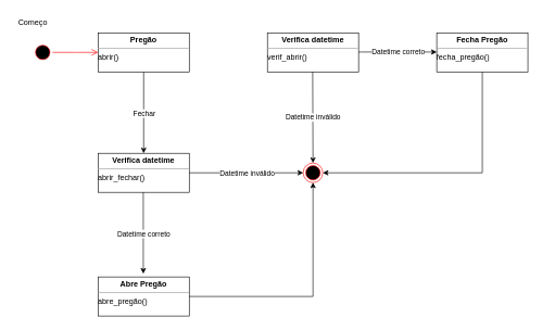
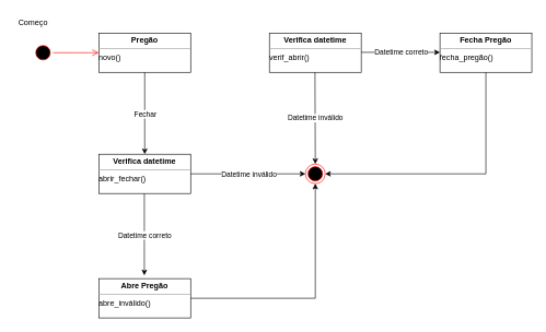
  <mxCell id="0" />
  <mxCell id="1" parent="0" />
  <mxCell id="2" value="" style="ellipse;html=1;shape=startState;fillColor=#000000;strokeColor=#ff0000;" vertex="1" parent="1"><mxGeometry x="50" y="65" width="30" height="30" as="geometry" /></mxCell>
  <mxCell id="3" value="" style="edgeStyle=orthogonalEdgeStyle;html=1;verticalAlign=bottom;endArrow=open;endSize=8;strokeColor=#ff0000;rounded=0;" edge="1" source="2" parent="1"><mxGeometry relative="1" as="geometry"><mxPoint x="150" y="80" as="targetPoint" /></mxGeometry></mxCell>
- <mxCell id="4" value="&lt;p style=&quot;margin:0px;margin-top:4px;text-align:center;&quot;&gt;&lt;b&gt;Pregão&lt;/b&gt;&lt;/p&gt;&lt;hr size=&quot;1&quot;&gt;&lt;div style=&quot;height:2px;&quot;&gt;abrir()&lt;/div&gt;" style="verticalAlign=top;align=left;overflow=fill;fontSize=12;fontFamily=Helvetica;html=1;" vertex="1" parent="1"><mxGeometry x="150" y="50" width="140" height="60" as="geometry" /></mxCell>
+ <mxCell id="4" value="&lt;p style=&quot;margin:0px;margin-top:4px;text-align:center;&quot;&gt;&lt;b&gt;Pregão&lt;/b&gt;&lt;/p&gt;&lt;hr size=&quot;1&quot;&gt;&lt;div style=&quot;height:2px;&quot;&gt;novo()&lt;/div&gt;" style="verticalAlign=top;align=left;overflow=fill;fontSize=12;fontFamily=Helvetica;html=1;" vertex="1" parent="1"><mxGeometry x="150" y="50" width="140" height="60" as="geometry" /></mxCell>
  <mxCell id="5" value="&lt;p style=&quot;margin:0px;margin-top:4px;text-align:center;&quot;&gt;&lt;b&gt;Verifica datetime&lt;/b&gt;&lt;/p&gt;&lt;hr size=&quot;1&quot;&gt;&lt;div style=&quot;height:2px;&quot;&gt;verif_abrir()&lt;/div&gt;" style="verticalAlign=top;align=left;overflow=fill;fontSize=12;fontFamily=Helvetica;html=1;" vertex="1" parent="1"><mxGeometry x="410" y="50" width="140" height="60" as="geometry" /></mxCell>
  <mxCell id="6" value="" style="endArrow=classic;html=1;rounded=0;exitX=0.5;exitY=1;exitDx=0;exitDy=0;" edge="1" parent="1" source="4"><mxGeometry relative="1" as="geometry"><mxPoint x="190" y="225" as="sourcePoint" /><mxPoint x="220" y="235" as="targetPoint" /></mxGeometry></mxCell>
  <mxCell id="7" value="Fechar" style="edgeLabel;resizable=0;html=1;align=center;verticalAlign=middle;" connectable="0" vertex="1" parent="6"><mxGeometry relative="1" as="geometry" /></mxCell>
  <mxCell id="8" value="&lt;p style=&quot;margin:0px;margin-top:4px;text-align:center;&quot;&gt;&lt;b&gt;Verifica datetime&lt;/b&gt;&lt;/p&gt;&lt;hr size=&quot;1&quot;&gt;&lt;div style=&quot;height:2px;&quot;&gt;abrir_fechar()&lt;/div&gt;" style="verticalAlign=top;align=left;overflow=fill;fontSize=12;fontFamily=Helvetica;html=1;" vertex="1" parent="1"><mxGeometry x="150" y="235" width="140" height="60" as="geometry" /></mxCell>
- <mxCell id="9" value="&lt;p style=&quot;margin:0px;margin-top:4px;text-align:center;&quot;&gt;&lt;b&gt;Abre Pregão&lt;/b&gt;&lt;/p&gt;&lt;hr size=&quot;1&quot;&gt;&lt;div style=&quot;height:2px;&quot;&gt;abre_pregão()&lt;/div&gt;" style="verticalAlign=top;align=left;overflow=fill;fontSize=12;fontFamily=Helvetica;html=1;" vertex="1" parent="1"><mxGeometry x="150" y="425" width="140" height="60" as="geometry" /></mxCell>
+ <mxCell id="9" value="&lt;p style=&quot;margin:0px;margin-top:4px;text-align:center;&quot;&gt;&lt;b&gt;Abre Pregão&lt;/b&gt;&lt;/p&gt;&lt;hr size=&quot;1&quot;&gt;&lt;div style=&quot;height:2px;&quot;&gt;abre_inválido()&lt;/div&gt;" style="verticalAlign=top;align=left;overflow=fill;fontSize=12;fontFamily=Helvetica;html=1;" vertex="1" parent="1"><mxGeometry x="150" y="425" width="140" height="60" as="geometry" /></mxCell>
  <mxCell id="10" value="&lt;p style=&quot;margin:0px;margin-top:4px;text-align:center;&quot;&gt;&lt;b&gt;Fecha Pregão&lt;/b&gt;&lt;/p&gt;&lt;hr size=&quot;1&quot;&gt;&lt;div style=&quot;height:2px;&quot;&gt;fecha_pregão()&lt;/div&gt;" style="verticalAlign=top;align=left;overflow=fill;fontSize=12;fontFamily=Helvetica;html=1;" vertex="1" parent="1"><mxGeometry x="670" y="50" width="140" height="60" as="geometry" /></mxCell>
  <mxCell id="11" value="" style="endArrow=classic;html=1;rounded=0;exitX=1;exitY=0.5;exitDx=0;exitDy=0;entryX=0;entryY=0.5;entryDx=0;entryDy=0;" edge="1" parent="1" target="15"><mxGeometry relative="1" as="geometry"><mxPoint x="290" y="265" as="sourcePoint" /><mxPoint x="410" y="265" as="targetPoint" /></mxGeometry></mxCell>
  <mxCell id="12" value="Datetime inválido" style="edgeLabel;resizable=0;html=1;align=center;verticalAlign=middle;" connectable="0" vertex="1" parent="11"><mxGeometry relative="1" as="geometry" /></mxCell>
  <mxCell id="13" value="" style="endArrow=classic;html=1;rounded=0;exitX=0.5;exitY=1;exitDx=0;exitDy=0;entryX=0.5;entryY=0;entryDx=0;entryDy=0;" edge="1" parent="1" target="15"><mxGeometry relative="1" as="geometry"><mxPoint x="479.5" y="110" as="sourcePoint" /><mxPoint x="479.5" y="235" as="targetPoint" /></mxGeometry></mxCell>
  <mxCell id="14" value="Datetime inválido" style="edgeLabel;resizable=0;html=1;align=center;verticalAlign=middle;" connectable="0" vertex="1" parent="13"><mxGeometry relative="1" as="geometry" /></mxCell>
  <mxCell id="15" value="" style="ellipse;html=1;shape=endState;fillColor=#000000;strokeColor=#ff0000;" vertex="1" parent="1"><mxGeometry x="465" y="250" width="30" height="30" as="geometry" /></mxCell>
  <mxCell id="16" value="" style="endArrow=none;html=1;rounded=0;exitX=1;exitY=0.5;exitDx=0;exitDy=0;" edge="1" parent="1" source="9"><mxGeometry width="50" height="50" relative="1" as="geometry"><mxPoint x="270" y="205" as="sourcePoint" /><mxPoint x="480" y="455" as="targetPoint" /></mxGeometry></mxCell>
  <mxCell id="17" value="" style="endArrow=classic;html=1;rounded=0;exitX=0.5;exitY=1;exitDx=0;exitDy=0;" edge="1" parent="1"><mxGeometry relative="1" as="geometry"><mxPoint x="219.41" y="295" as="sourcePoint" /><mxPoint x="219.41" y="420" as="targetPoint" /></mxGeometry></mxCell>
  <mxCell id="18" value="Datetime correto" style="edgeLabel;resizable=0;html=1;align=center;verticalAlign=middle;" connectable="0" vertex="1" parent="17"><mxGeometry relative="1" as="geometry" /></mxCell>
  <mxCell id="19" value="" style="endArrow=classic;html=1;rounded=0;exitX=1;exitY=0.5;exitDx=0;exitDy=0;entryX=0;entryY=0.5;entryDx=0;entryDy=0;" edge="1" parent="1"><mxGeometry relative="1" as="geometry"><mxPoint x="550" y="79.41" as="sourcePoint" /><mxPoint x="670" y="79.41" as="targetPoint" /></mxGeometry></mxCell>
  <mxCell id="20" value="Datetime correto" style="edgeLabel;resizable=0;html=1;align=center;verticalAlign=middle;" connectable="0" vertex="1" parent="19"><mxGeometry relative="1" as="geometry" /></mxCell>
  <mxCell id="21" value="" style="endArrow=classic;html=1;rounded=0;entryX=0.5;entryY=1;entryDx=0;entryDy=0;" edge="1" parent="1" target="15"><mxGeometry width="50" height="50" relative="1" as="geometry"><mxPoint x="480" y="455" as="sourcePoint" /><mxPoint x="590" y="325" as="targetPoint" /></mxGeometry></mxCell>
  <mxCell id="22" value="" style="endArrow=none;html=1;rounded=0;entryX=0.5;entryY=1;entryDx=0;entryDy=0;" edge="1" parent="1" target="10"><mxGeometry width="50" height="50" relative="1" as="geometry"><mxPoint x="740" y="265" as="sourcePoint" /><mxPoint x="520" y="255" as="targetPoint" /></mxGeometry></mxCell>
  <mxCell id="23" value="" style="endArrow=classic;html=1;rounded=0;entryX=1;entryY=0.5;entryDx=0;entryDy=0;" edge="1" parent="1" target="15"><mxGeometry width="50" height="50" relative="1" as="geometry"><mxPoint x="740" y="265" as="sourcePoint" /><mxPoint x="520" y="255" as="targetPoint" /></mxGeometry></mxCell>
  <mxCell id="24" value="Começo" style="text;html=1;strokeColor=none;fillColor=none;align=center;verticalAlign=middle;whiteSpace=wrap;rounded=0;" vertex="1" parent="1"><mxGeometry x="20" y="20" width="60" height="30" as="geometry" /></mxCell>
